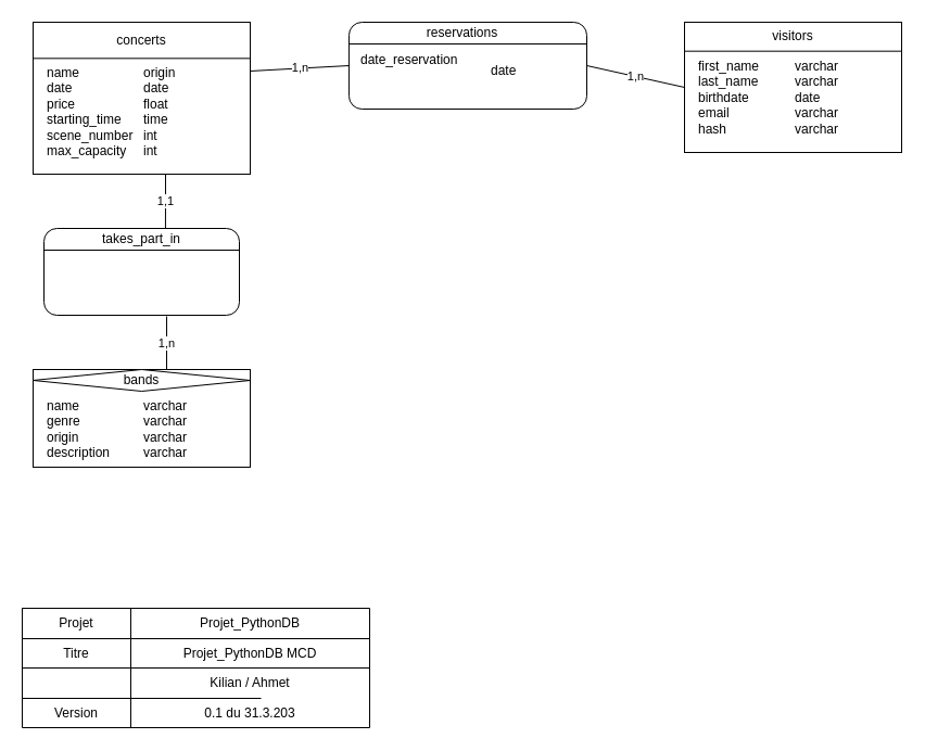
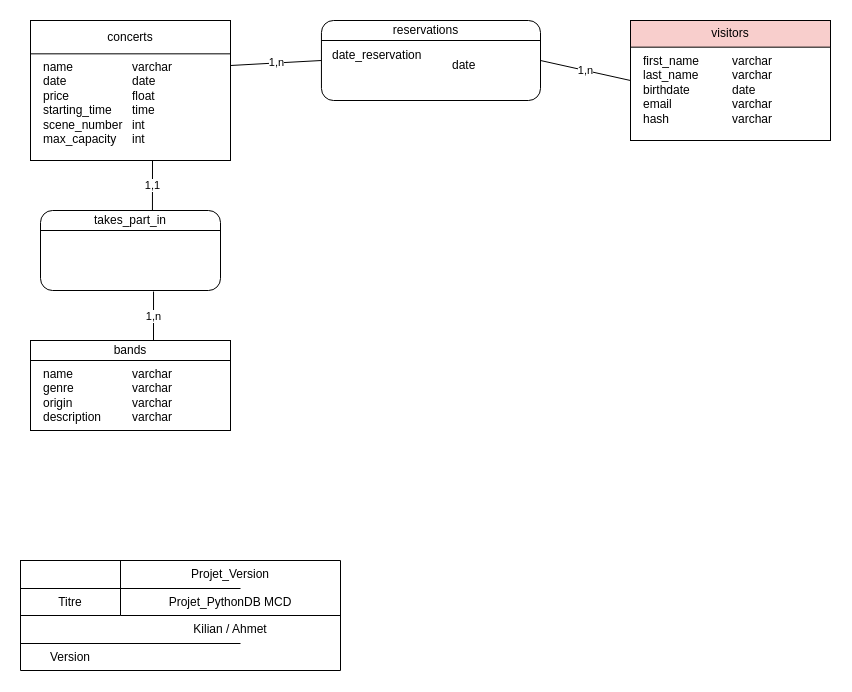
  <mxCell id="0" />
  <mxCell id="1" parent="0" />
  <mxCell id="2" value="" style="group" parent="1" vertex="1" connectable="0"><mxGeometry x="30" y="20" width="200" height="150" as="geometry" /></mxCell>
  <mxCell id="3" value="&lt;div style=&quot;box-sizing: border-box ; width: 100% ; padding: 2px&quot;&gt;&lt;br&gt;&lt;/div&gt;" style="verticalAlign=top;align=center;overflow=fill;html=1;rounded=0;shadow=0;comic=0;labelBackgroundColor=none;strokeColor=#000000;strokeWidth=1;fillColor=#ffffff;fontFamily=Verdana;fontSize=12;fontColor=#000000;" parent="2" vertex="1"><mxGeometry width="200" height="140" as="geometry" /></mxCell>
  <mxCell id="4" value="concerts" style="rounded=0;whiteSpace=wrap;html=1;" parent="2" vertex="1"><mxGeometry width="200" height="33.333" as="geometry" /></mxCell>
  <mxCell id="5" value="name&lt;br&gt;&lt;div&gt;date&lt;br&gt;&lt;div&gt;price&lt;br&gt;starting_time&lt;div&gt;scene_number&lt;/div&gt;&lt;div&gt;max_capacity&lt;/div&gt;&lt;/div&gt;&lt;/div&gt;" style="text;html=1;strokeColor=none;fillColor=none;align=left;verticalAlign=top;whiteSpace=wrap;rounded=0;" parent="2" vertex="1"><mxGeometry x="11" y="33.333" width="90" height="100" as="geometry" /></mxCell>
- <mxCell id="6" value="origin&lt;div&gt;date&lt;/div&gt;&lt;div&gt;float&lt;/div&gt;&lt;div&gt;time&lt;/div&gt;&lt;div&gt;int&lt;/div&gt;&lt;div&gt;int&lt;/div&gt;" style="text;html=1;strokeColor=none;fillColor=none;align=left;verticalAlign=top;whiteSpace=wrap;rounded=0;" parent="2" vertex="1"><mxGeometry x="100" y="33.333" width="90" height="83.333" as="geometry" /></mxCell>
+ <mxCell id="6" value="varchar&lt;div&gt;date&lt;/div&gt;&lt;div&gt;float&lt;/div&gt;&lt;div&gt;time&lt;/div&gt;&lt;div&gt;int&lt;/div&gt;&lt;div&gt;int&lt;/div&gt;" style="text;html=1;strokeColor=none;fillColor=none;align=left;verticalAlign=top;whiteSpace=wrap;rounded=0;" parent="2" vertex="1"><mxGeometry x="100" y="33.333" width="90" height="83.333" as="geometry" /></mxCell>
  <mxCell id="7" value="" style="group" parent="1" vertex="1" connectable="0"><mxGeometry x="340" y="20" width="200" height="80" as="geometry" /></mxCell>
  <mxCell id="8" value="&lt;div style=&quot;box-sizing: border-box ; width: 100% ; padding: 2px&quot;&gt;&lt;br&gt;&lt;/div&gt;" style="verticalAlign=top;align=center;overflow=fill;html=1;rounded=1;shadow=0;comic=0;labelBackgroundColor=none;strokeColor=#000000;strokeWidth=1;fillColor=#ffffff;fontFamily=Verdana;fontSize=12;fontColor=#000000;" parent="7" vertex="1"><mxGeometry x="-19.048" width="219.048" height="80" as="geometry" /></mxCell>
  <mxCell id="9" value="date_reservation" style="text;html=1;strokeColor=none;fillColor=none;align=left;verticalAlign=top;whiteSpace=wrap;rounded=0;" parent="7" vertex="1"><mxGeometry x="-9.524" y="21" width="76.19" height="44" as="geometry" /></mxCell>
  <mxCell id="10" value="date&lt;div&gt;&lt;br&gt;&lt;/div&gt;" style="text;html=1;strokeColor=none;fillColor=none;align=left;verticalAlign=top;whiteSpace=wrap;rounded=0;" parent="7" vertex="1"><mxGeometry x="110.002" y="31" width="74.286" height="44" as="geometry" /></mxCell>
  <mxCell id="11" value="" style="endArrow=none;html=1;entryX=1;entryY=0.25;entryDx=0;entryDy=0;exitX=0;exitY=0.25;exitDx=0;exitDy=0;" parent="7" source="8" target="8" edge="1"><mxGeometry width="50" height="50" relative="1" as="geometry"><mxPoint x="-266.667" y="155" as="sourcePoint" /><mxPoint x="-219.048" y="105" as="targetPoint" /></mxGeometry></mxCell>
  <mxCell id="12" value="reservations" style="text;html=1;strokeColor=none;fillColor=none;align=center;verticalAlign=middle;whiteSpace=wrap;rounded=0;" parent="7" vertex="1"><mxGeometry x="20" width="131.429" height="20" as="geometry" /></mxCell>
  <mxCell id="13" value="" style="group" parent="1" vertex="1" connectable="0"><mxGeometry x="630" y="20" width="200" height="120" as="geometry" /></mxCell>
  <mxCell id="14" value="&lt;div style=&quot;box-sizing: border-box ; width: 100% ; padding: 2px&quot;&gt;&lt;br&gt;&lt;/div&gt;" style="verticalAlign=top;align=center;overflow=fill;html=1;rounded=0;shadow=0;comic=0;labelBackgroundColor=none;strokeColor=#000000;strokeWidth=1;fillColor=#ffffff;fontFamily=Verdana;fontSize=12;fontColor=#000000;" parent="13" vertex="1"><mxGeometry width="200" height="120" as="geometry" /></mxCell>
- <mxCell id="15" value="visitors" style="rounded=0;whiteSpace=wrap;html=1;" parent="13" vertex="1"><mxGeometry width="200" height="26.667" as="geometry" /></mxCell>
+ <mxCell id="15" value="visitors" style="rounded=0;whiteSpace=wrap;html=1;fillColor=#f8cecc;" parent="13" vertex="1"><mxGeometry width="200" height="26.667" as="geometry" /></mxCell>
  <mxCell id="16" value="first_name&lt;div&gt;last_name&lt;/div&gt;&lt;div&gt;birthdate&lt;/div&gt;&lt;div&gt;email&lt;/div&gt;&lt;div&gt;hash&lt;/div&gt;" style="text;html=1;strokeColor=none;fillColor=none;align=left;verticalAlign=top;whiteSpace=wrap;rounded=0;" parent="13" vertex="1"><mxGeometry x="11" y="26.667" width="90" height="80" as="geometry" /></mxCell>
  <mxCell id="17" value="varchar&lt;div&gt;varchar&lt;/div&gt;&lt;div&gt;date&lt;/div&gt;&lt;div&gt;varchar&lt;/div&gt;&lt;div&gt;varchar&lt;/div&gt;" style="text;html=1;strokeColor=none;fillColor=none;align=left;verticalAlign=top;whiteSpace=wrap;rounded=0;" parent="13" vertex="1"><mxGeometry x="100" y="26.667" width="90" height="66.667" as="geometry" /></mxCell>
  <mxCell id="18" value="" style="shape=table;html=1;whiteSpace=wrap;startSize=0;container=1;collapsible=0;childLayout=tableLayout;" parent="1" vertex="1"><mxGeometry x="20" y="560" width="320" height="110" as="geometry" /></mxCell>
  <mxCell id="19" value="" style="shape=partialRectangle;html=1;whiteSpace=wrap;collapsible=0;dropTarget=0;pointerEvents=0;fillColor=none;top=0;left=0;bottom=0;right=0;points=[[0,0.5],[1,0.5]];portConstraint=eastwest;" parent="18" vertex="1"><mxGeometry width="320" height="28" as="geometry" /></mxCell>
- <mxCell id="20" value="Projet" style="shape=partialRectangle;html=1;whiteSpace=wrap;connectable=0;overflow=hidden;fillColor=none;top=0;left=0;bottom=0;right=0;" parent="19" vertex="1"><mxGeometry width="100" height="28" as="geometry"><mxRectangle width="100" height="28" as="alternateBounds" /></mxGeometry></mxCell>
- <mxCell id="21" value="Projet_PythonDB" style="shape=partialRectangle;html=1;whiteSpace=wrap;connectable=0;overflow=hidden;fillColor=none;top=0;left=0;bottom=0;right=0;" parent="19" vertex="1"><mxGeometry x="100" width="220" height="28" as="geometry"><mxRectangle width="220" height="28" as="alternateBounds" /></mxGeometry></mxCell>
+ <mxCell id="21" value="Projet_Version" style="shape=partialRectangle;html=1;whiteSpace=wrap;connectable=0;overflow=hidden;fillColor=none;top=0;left=0;bottom=0;right=0;" parent="19" vertex="1"><mxGeometry x="100" width="220" height="28" as="geometry"><mxRectangle width="220" height="28" as="alternateBounds" /></mxGeometry></mxCell>
  <mxCell id="22" value="" style="shape=partialRectangle;html=1;whiteSpace=wrap;collapsible=0;dropTarget=0;pointerEvents=0;fillColor=none;top=0;left=0;bottom=0;right=0;points=[[0,0.5],[1,0.5]];portConstraint=eastwest;" parent="18" vertex="1"><mxGeometry y="28" width="320" height="27" as="geometry" /></mxCell>
  <mxCell id="23" value="Titre" style="shape=partialRectangle;html=1;whiteSpace=wrap;connectable=0;overflow=hidden;fillColor=none;top=0;left=0;bottom=0;right=0;" parent="22" vertex="1"><mxGeometry width="100" height="27" as="geometry"><mxRectangle width="100" height="27" as="alternateBounds" /></mxGeometry></mxCell>
  <mxCell id="24" value="Projet_PythonDB MCD" style="shape=partialRectangle;html=1;whiteSpace=wrap;connectable=0;overflow=hidden;fillColor=none;top=0;left=0;bottom=0;right=0;" parent="22" vertex="1"><mxGeometry x="100" width="220" height="27" as="geometry"><mxRectangle width="220" height="27" as="alternateBounds" /></mxGeometry></mxCell>
  <mxCell id="25" value="" style="shape=partialRectangle;html=1;whiteSpace=wrap;collapsible=0;dropTarget=0;pointerEvents=0;fillColor=none;top=0;left=0;bottom=0;right=0;points=[[0,0.5],[1,0.5]];portConstraint=eastwest;" parent="18" vertex="1"><mxGeometry y="55" width="320" height="28" as="geometry" /></mxCell>
  <mxCell id="26" value="Kilian / Ahmet" style="shape=partialRectangle;html=1;whiteSpace=wrap;connectable=0;overflow=hidden;fillColor=none;top=0;left=0;bottom=0;right=0;" parent="25" vertex="1"><mxGeometry x="100" width="220" height="28" as="geometry"><mxRectangle width="220" height="28" as="alternateBounds" /></mxGeometry></mxCell>
  <mxCell id="27" value="" style="shape=partialRectangle;html=1;whiteSpace=wrap;collapsible=0;dropTarget=0;pointerEvents=0;fillColor=none;top=0;left=0;bottom=0;right=0;points=[[0,0.5],[1,0.5]];portConstraint=eastwest;" parent="18" vertex="1"><mxGeometry y="83" width="320" height="27" as="geometry" /></mxCell>
  <mxCell id="28" value="Version" style="shape=partialRectangle;html=1;whiteSpace=wrap;connectable=0;overflow=hidden;fillColor=none;top=0;left=0;bottom=0;right=0;" parent="27" vertex="1"><mxGeometry width="100" height="27" as="geometry"><mxRectangle width="100" height="27" as="alternateBounds" /></mxGeometry></mxCell>
- <mxCell id="29" value="0.1 du 31.3.203" style="shape=partialRectangle;html=1;whiteSpace=wrap;connectable=0;overflow=hidden;fillColor=none;top=0;left=0;bottom=0;right=0;" parent="27" vertex="1"><mxGeometry x="100" width="220" height="27" as="geometry"><mxRectangle width="220" height="27" as="alternateBounds" /></mxGeometry></mxCell>
  <mxCell id="30" value="" style="group" parent="1" vertex="1" connectable="0"><mxGeometry x="30" y="340" width="200" height="90" as="geometry" /></mxCell>
  <mxCell id="31" value="&lt;div style=&quot;box-sizing: border-box ; width: 100% ; padding: 2px&quot;&gt;&lt;br&gt;&lt;/div&gt;" style="verticalAlign=top;align=center;overflow=fill;html=1;rounded=0;shadow=0;comic=0;labelBackgroundColor=none;strokeColor=#000000;strokeWidth=1;fillColor=#ffffff;fontFamily=Verdana;fontSize=12;fontColor=#000000;" parent="30" vertex="1"><mxGeometry width="200" height="90" as="geometry" /></mxCell>
- <mxCell id="32" value="bands" style="rhombus;whiteSpace=wrap;html=1;" parent="30" vertex="1"><mxGeometry width="200" height="20" as="geometry" /></mxCell>
+ <mxCell id="32" value="bands" style="rounded=0;whiteSpace=wrap;html=1;" parent="30" vertex="1"><mxGeometry width="200" height="20" as="geometry" /></mxCell>
  <mxCell id="33" value="name&lt;br&gt;genre&lt;div&gt;origin&lt;/div&gt;&lt;div&gt;description&lt;br&gt;&lt;div&gt;&lt;br&gt;&lt;/div&gt;&lt;/div&gt;" style="text;html=1;strokeColor=none;fillColor=none;align=left;verticalAlign=top;whiteSpace=wrap;rounded=0;" parent="30" vertex="1"><mxGeometry x="11" y="20" width="90" height="60" as="geometry" /></mxCell>
  <mxCell id="34" value="varchar&lt;div&gt;varchar&lt;/div&gt;&lt;div&gt;varchar&lt;/div&gt;&lt;div&gt;varchar&lt;/div&gt;" style="text;html=1;strokeColor=none;fillColor=none;align=left;verticalAlign=top;whiteSpace=wrap;rounded=0;" parent="30" vertex="1"><mxGeometry x="100" y="20" width="90" height="50" as="geometry" /></mxCell>
  <mxCell id="35" value="" style="group" parent="1" vertex="1" connectable="0"><mxGeometry x="40" y="210" width="180" height="80" as="geometry" /></mxCell>
  <mxCell id="36" value="&lt;div style=&quot;box-sizing: border-box ; width: 100% ; padding: 2px&quot;&gt;&lt;br&gt;&lt;/div&gt;" style="verticalAlign=top;align=center;overflow=fill;html=1;rounded=1;shadow=0;comic=0;labelBackgroundColor=none;strokeColor=#000000;strokeWidth=1;fillColor=#ffffff;fontFamily=Verdana;fontSize=12;fontColor=#000000;" parent="35" vertex="1"><mxGeometry width="180" height="80" as="geometry" /></mxCell>
  <mxCell id="37" value="" style="endArrow=none;html=1;entryX=1;entryY=0.25;entryDx=0;entryDy=0;exitX=0;exitY=0.25;exitDx=0;exitDy=0;" parent="35" source="36" target="36" edge="1"><mxGeometry width="50" height="50" relative="1" as="geometry"><mxPoint x="-280" y="155" as="sourcePoint" /><mxPoint x="-230" y="105" as="targetPoint" /></mxGeometry></mxCell>
  <mxCell id="38" value="takes_part_in" style="text;html=1;strokeColor=none;fillColor=none;align=center;verticalAlign=middle;whiteSpace=wrap;rounded=0;" parent="35" vertex="1"><mxGeometry x="21" width="138" height="20" as="geometry" /></mxCell>
  <mxCell id="39" value="1,n" style="endArrow=none;html=1;rounded=0;exitX=0.615;exitY=0;exitDx=0;exitDy=0;exitPerimeter=0;entryX=0.628;entryY=1.013;entryDx=0;entryDy=0;entryPerimeter=0;" parent="1" source="32" target="36" edge="1"><mxGeometry width="50" height="50" relative="1" as="geometry"><mxPoint x="560" y="350" as="sourcePoint" /><mxPoint x="610" y="300" as="targetPoint" /></mxGeometry></mxCell>
  <mxCell id="40" value="1,1" style="endArrow=none;html=1;rounded=0;exitX=0.659;exitY=0;exitDx=0;exitDy=0;exitPerimeter=0;entryX=0.61;entryY=1;entryDx=0;entryDy=0;entryPerimeter=0;" parent="1" source="38" target="3" edge="1"><mxGeometry width="50" height="50" relative="1" as="geometry"><mxPoint x="560" y="350" as="sourcePoint" /><mxPoint x="610" y="300" as="targetPoint" /></mxGeometry></mxCell>
  <mxCell id="41" value="1,n" style="endArrow=none;html=1;rounded=0;entryX=0;entryY=0.5;entryDx=0;entryDy=0;" parent="1" target="8" edge="1"><mxGeometry width="50" height="50" relative="1" as="geometry"><mxPoint x="230" y="65" as="sourcePoint" /><mxPoint x="610" y="300" as="targetPoint" /></mxGeometry></mxCell>
  <mxCell id="42" value="1,n" style="endArrow=none;html=1;rounded=0;exitX=1;exitY=0.5;exitDx=0;exitDy=0;entryX=0;entryY=0.5;entryDx=0;entryDy=0;" parent="1" source="8" target="14" edge="1"><mxGeometry width="50" height="50" relative="1" as="geometry"><mxPoint x="560" y="350" as="sourcePoint" /><mxPoint x="610" y="300" as="targetPoint" /></mxGeometry></mxCell>
